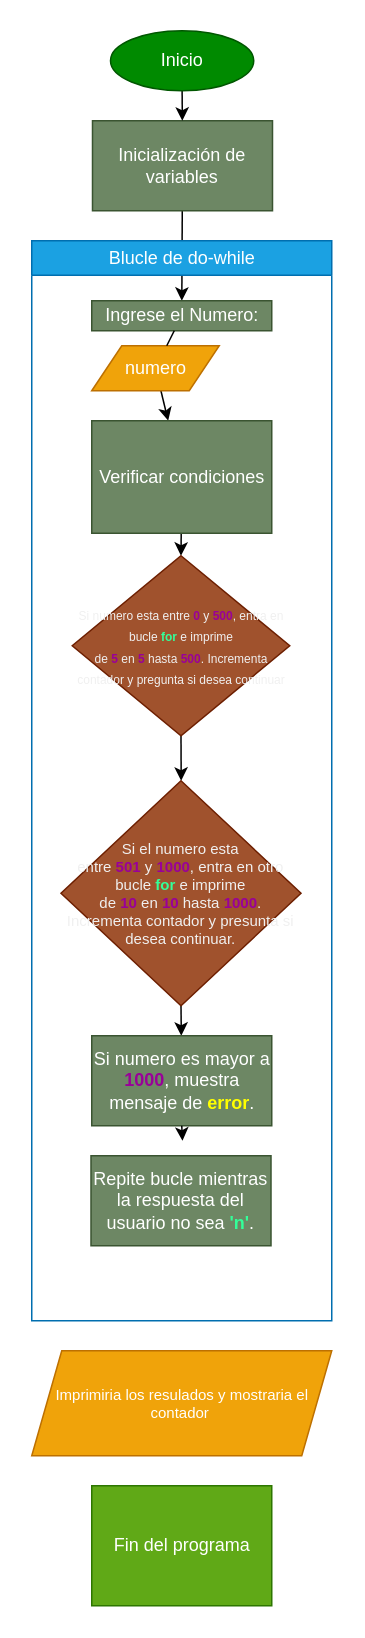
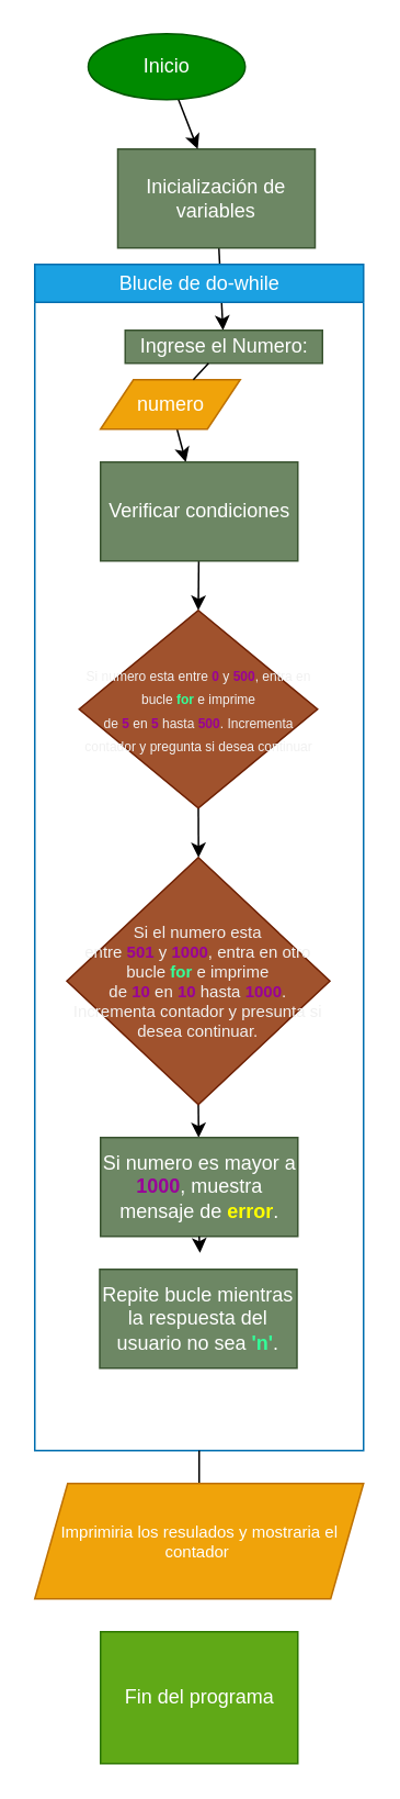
  <mxCell id="0" />
  <mxCell id="1" parent="0" />
  <mxCell id="2" value="" style="edgeStyle=none;html=1;" edge="1" parent="1" source="3" target="8"><mxGeometry relative="1" as="geometry" /></mxCell>
- <mxCell id="3" value="Inicialización de variables" style="rounded=0;whiteSpace=wrap;html=1;fillColor=#6d8764;fontColor=#ffffff;strokeColor=#3A5431;" vertex="1" parent="1"><mxGeometry x="61" y="80" width="120" height="60" as="geometry" /></mxCell>
+ <mxCell id="3" value="Inicialización de variables" style="rounded=0;whiteSpace=wrap;html=1;fillColor=#6d8764;fontColor=#ffffff;strokeColor=#3A5431;" vertex="1" parent="1"><mxGeometry x="71" y="90" width="120" height="60" as="geometry" /></mxCell>
  <mxCell id="4" value="" style="edgeStyle=none;html=1;" edge="1" parent="1" source="5" target="3"><mxGeometry relative="1" as="geometry" /></mxCell>
- <mxCell id="5" value="Inicio" style="ellipse;whiteSpace=wrap;html=1;fillColor=#008a00;fontColor=#ffffff;strokeColor=#005700;" vertex="1" parent="1"><mxGeometry x="73" y="20" width="95.5" height="40" as="geometry" /></mxCell>
+ <mxCell id="5" value="Inicio" style="ellipse;whiteSpace=wrap;html=1;fillColor=#008a00;fontColor=#ffffff;strokeColor=#005700;" vertex="1" parent="1"><mxGeometry x="53" y="20" width="95.5" height="40" as="geometry" /></mxCell>
  <mxCell id="6" value="&lt;span style=&quot;font-weight: 400;&quot;&gt;Blucle de do-while&lt;/span&gt;" style="swimlane;whiteSpace=wrap;html=1;fillColor=#1ba1e2;fontColor=#ffffff;strokeColor=#006EAF;" vertex="1" parent="1"><mxGeometry x="20.5" y="160" width="200" height="720" as="geometry" /></mxCell>
  <mxCell id="7" value="" style="edgeStyle=none;html=1;startArrow=none;" edge="1" parent="6" source="15" target="10"><mxGeometry relative="1" as="geometry" /></mxCell>
- <mxCell id="8" value="Ingrese el Numero:" style="rounded=0;whiteSpace=wrap;html=1;fillColor=#6d8764;fontColor=#ffffff;strokeColor=#3A5431;" vertex="1" parent="6"><mxGeometry x="40" y="40" width="120" height="20" as="geometry" /></mxCell>
+ <mxCell id="8" value="Ingrese el Numero:" style="rounded=0;whiteSpace=wrap;html=1;fillColor=#6d8764;fontColor=#ffffff;strokeColor=#3A5431;" vertex="1" parent="6"><mxGeometry x="55" y="40" width="120" height="20" as="geometry" /></mxCell>
  <mxCell id="9" value="" style="edgeStyle=none;html=1;entryX=0.5;entryY=0;entryDx=0;entryDy=0;" edge="1" parent="6" source="10" target="17"><mxGeometry relative="1" as="geometry"><mxPoint x="100" y="200" as="targetPoint" /></mxGeometry></mxCell>
- <mxCell id="10" value="Verificar condiciones" style="rounded=0;whiteSpace=wrap;html=1;fillColor=#6d8764;fontColor=#ffffff;strokeColor=#3A5431;" vertex="1" parent="6"><mxGeometry x="40" y="120" width="120" height="75" as="geometry" /></mxCell>
+ <mxCell id="10" value="Verificar condiciones" style="rounded=0;whiteSpace=wrap;html=1;fillColor=#6d8764;fontColor=#ffffff;strokeColor=#3A5431;" vertex="1" parent="6"><mxGeometry x="40" y="120" width="120" height="60" as="geometry" /></mxCell>
  <mxCell id="11" value="" style="edgeStyle=none;html=1;fontColor=#33FF99;exitX=0.5;exitY=1;exitDx=0;exitDy=0;" edge="1" parent="6" source="17"><mxGeometry relative="1" as="geometry"><mxPoint x="100" y="340" as="sourcePoint" /><mxPoint x="99.625" y="360" as="targetPoint" /></mxGeometry></mxCell>
  <mxCell id="12" value="" style="edgeStyle=none;html=1;fontColor=#990099;exitX=0.5;exitY=1;exitDx=0;exitDy=0;" edge="1" parent="6" source="18" target="13"><mxGeometry relative="1" as="geometry"><mxPoint x="100.0" y="540" as="sourcePoint" /></mxGeometry></mxCell>
  <mxCell id="13" value="&lt;font color=&quot;#ffffff&quot;&gt;Si numero es mayor a &lt;/font&gt;&lt;font color=&quot;#990099&quot;&gt;&lt;b&gt;1000&lt;/b&gt;&lt;/font&gt;&lt;font color=&quot;#ffffff&quot;&gt;, muestra mensaje de &lt;/font&gt;&lt;b style=&quot;&quot;&gt;&lt;font color=&quot;#ffff00&quot;&gt;error&lt;/font&gt;&lt;/b&gt;&lt;font color=&quot;#ffffff&quot;&gt;.&lt;/font&gt;" style="rounded=0;whiteSpace=wrap;html=1;labelBackgroundColor=none;fontColor=#ffffff;fillColor=#6d8764;strokeColor=#3A5431;" vertex="1" parent="6"><mxGeometry x="40" y="530" width="120" height="60" as="geometry" /></mxCell>
  <mxCell id="14" value="&lt;font color=&quot;#ffffff&quot;&gt;Repite bucle mientras la respuesta del usuario no sea &lt;/font&gt;&lt;font color=&quot;#33ff99&quot;&gt;&lt;b&gt;'n'&lt;/b&gt;&lt;/font&gt;&lt;font color=&quot;#ffffff&quot;&gt;.&lt;/font&gt;" style="rounded=0;whiteSpace=wrap;html=1;labelBackgroundColor=none;fontColor=#ffffff;fillColor=#6d8764;strokeColor=#3A5431;" vertex="1" parent="6"><mxGeometry x="39.5" y="610" width="120" height="60" as="geometry" /></mxCell>
  <mxCell id="15" value="&lt;font color=&quot;#ffffff&quot;&gt;numero&lt;/font&gt;" style="shape=parallelogram;perimeter=parallelogramPerimeter;whiteSpace=wrap;html=1;fixedSize=1;labelBackgroundColor=none;fontColor=#000000;fillColor=#f0a30a;strokeColor=#BD7000;" vertex="1" parent="6"><mxGeometry x="40" y="70" width="85" height="30" as="geometry" /></mxCell>
  <mxCell id="16" value="" style="edgeStyle=none;html=1;endArrow=none;" edge="1" parent="6" source="8" target="15"><mxGeometry relative="1" as="geometry"><mxPoint x="425" y="230" as="sourcePoint" /><mxPoint x="425" y="290" as="targetPoint" /></mxGeometry></mxCell>
  <mxCell id="17" value="&lt;font style=&quot;font-size: 8px;&quot;&gt;&lt;span style=&quot;color: rgb(240, 240, 240);&quot;&gt;Si numero esta entre&amp;nbsp;&lt;/span&gt;&lt;font style=&quot;font-size: 8px;&quot; color=&quot;#990099&quot;&gt;&lt;b&gt;0&amp;nbsp;&lt;/b&gt;&lt;/font&gt;&lt;span style=&quot;color: rgb(240, 240, 240);&quot;&gt;y&amp;nbsp;&lt;/span&gt;&lt;font style=&quot;font-size: 8px;&quot; color=&quot;#990099&quot;&gt;&lt;b&gt;500&lt;/b&gt;&lt;/font&gt;&lt;span style=&quot;color: rgb(240, 240, 240);&quot;&gt;, entra en bucle&amp;nbsp;&lt;/span&gt;&lt;font style=&quot;font-size: 8px;&quot; color=&quot;#33ff99&quot;&gt;&lt;b&gt;for&amp;nbsp;&lt;/b&gt;&lt;/font&gt;&lt;span style=&quot;color: rgb(240, 240, 240);&quot;&gt;e imprime de&amp;nbsp;&lt;/span&gt;&lt;font style=&quot;font-size: 8px;&quot; color=&quot;#990099&quot;&gt;&lt;b&gt;5&amp;nbsp;&lt;/b&gt;&lt;/font&gt;&lt;span style=&quot;color: rgb(240, 240, 240);&quot;&gt;en&amp;nbsp;&lt;/span&gt;&lt;b style=&quot;color: rgb(240, 240, 240);&quot;&gt;&lt;font style=&quot;font-size: 8px;&quot; color=&quot;#990099&quot;&gt;5&amp;nbsp;&lt;/font&gt;&lt;/b&gt;&lt;span style=&quot;color: rgb(240, 240, 240);&quot;&gt;hasta&amp;nbsp;&lt;/span&gt;&lt;b style=&quot;color: rgb(240, 240, 240);&quot;&gt;&lt;font style=&quot;font-size: 8px;&quot; color=&quot;#990099&quot;&gt;500&lt;/font&gt;&lt;/b&gt;&lt;span style=&quot;color: rgb(240, 240, 240);&quot;&gt;. Incrementa contador y pregunta si desea continuar&lt;/span&gt;&lt;/font&gt;" style="rhombus;whiteSpace=wrap;html=1;labelBackgroundColor=none;fontColor=#ffffff;align=center;fillColor=#a0522d;strokeColor=#6D1F00;" vertex="1" parent="6"><mxGeometry x="27" y="210" width="145" height="120" as="geometry" /></mxCell>
  <mxCell id="18" value="&lt;font style=&quot;font-size: 10px;&quot;&gt;&lt;span style=&quot;color: rgb(240, 240, 240);&quot;&gt;Si el numero esta entre&amp;nbsp;&lt;/span&gt;&lt;b style=&quot;color: rgb(240, 240, 240);&quot;&gt;&lt;font style=&quot;font-size: 10px;&quot; color=&quot;#990099&quot;&gt;501&lt;/font&gt;&lt;/b&gt;&lt;span style=&quot;color: rgb(240, 240, 240);&quot;&gt;&amp;nbsp;y&amp;nbsp;&lt;/span&gt;&lt;b style=&quot;color: rgb(240, 240, 240);&quot;&gt;&lt;font style=&quot;font-size: 10px;&quot; color=&quot;#990099&quot;&gt;1000&lt;/font&gt;&lt;/b&gt;&lt;span style=&quot;color: rgb(240, 240, 240);&quot;&gt;, entra en otro bucle&amp;nbsp;&lt;/span&gt;&lt;font style=&quot;font-size: 10px;&quot; color=&quot;#33ff99&quot;&gt;&lt;b&gt;for&amp;nbsp;&lt;/b&gt;&lt;/font&gt;&lt;span style=&quot;color: rgb(240, 240, 240);&quot;&gt;e imprime de&amp;nbsp;&lt;/span&gt;&lt;b style=&quot;color: rgb(240, 240, 240);&quot;&gt;&lt;font style=&quot;font-size: 10px;&quot; color=&quot;#990099&quot;&gt;10&amp;nbsp;&lt;/font&gt;&lt;/b&gt;&lt;span style=&quot;color: rgb(240, 240, 240);&quot;&gt;en&amp;nbsp;&lt;/span&gt;&lt;b style=&quot;color: rgb(240, 240, 240);&quot;&gt;&lt;font style=&quot;font-size: 10px;&quot; color=&quot;#990099&quot;&gt;10&lt;/font&gt;&lt;/b&gt;&lt;span style=&quot;color: rgb(240, 240, 240);&quot;&gt;&amp;nbsp;hasta&amp;nbsp;&lt;/span&gt;&lt;b style=&quot;color: rgb(240, 240, 240);&quot;&gt;&lt;font style=&quot;font-size: 10px;&quot; color=&quot;#990099&quot;&gt;1000&lt;/font&gt;&lt;/b&gt;&lt;span style=&quot;color: rgb(240, 240, 240);&quot;&gt;.&lt;/span&gt;&lt;br style=&quot;color: rgb(240, 240, 240);&quot;&gt;&lt;span style=&quot;color: rgb(240, 240, 240);&quot;&gt;Incrementa contador y presunta si desea continuar.&lt;/span&gt;&lt;/font&gt;" style="rhombus;whiteSpace=wrap;html=1;labelBackgroundColor=none;fontSize=8;fontColor=#ffffff;fillColor=#a0522d;strokeColor=#6D1F00;" vertex="1" parent="6"><mxGeometry x="19.5" y="360" width="160" height="150" as="geometry" /></mxCell>
  <mxCell id="19" value="&lt;font color=&quot;#ffffff&quot;&gt;Fin del programa&lt;/font&gt;" style="whiteSpace=wrap;html=1;labelBackgroundColor=none;fontColor=#ffffff;fillColor=#60a917;strokeColor=#2D7600;rounded=0;" vertex="1" parent="1"><mxGeometry x="60.5" y="990" width="120" height="80" as="geometry" /></mxCell>
  <mxCell id="20" style="edgeStyle=none;html=1;exitX=0.5;exitY=1;exitDx=0;exitDy=0;fontColor=#FFFFFF;" edge="1" parent="1" source="13"><mxGeometry relative="1" as="geometry"><mxPoint x="121" y="760" as="targetPoint" /></mxGeometry></mxCell>
+ <mxCell id="21" value="" style="edgeStyle=none;html=1;exitX=0.5;exitY=1;exitDx=0;exitDy=0;entryX=0.5;entryY=0;entryDx=0;entryDy=0;fontColor=#FFFFFF;endArrow=none;" edge="1" parent="1" source="6" target="22"><mxGeometry relative="1" as="geometry"><mxPoint x="121" y="870" as="sourcePoint" /><mxPoint x="121" y="960" as="targetPoint" /></mxGeometry></mxCell>
  <mxCell id="22" value="&lt;font style=&quot;font-size: 10px;&quot; color=&quot;#ffffff&quot;&gt;Imprimiria los resulados y mostraria el contador&amp;nbsp;&lt;/font&gt;" style="shape=parallelogram;perimeter=parallelogramPerimeter;whiteSpace=wrap;html=1;fixedSize=1;labelBackgroundColor=none;fontSize=10;fontColor=#000000;fillColor=#f0a30a;strokeColor=#BD7000;align=center;" vertex="1" parent="1"><mxGeometry x="20.5" y="900" width="200" height="70" as="geometry" /></mxCell>
